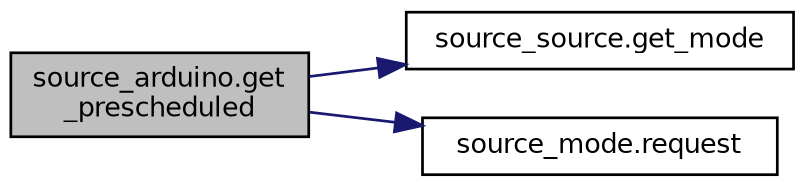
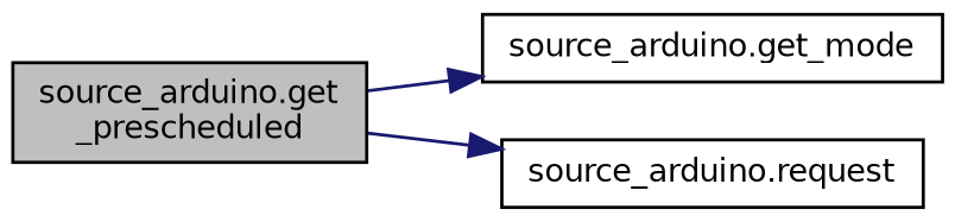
  digraph {
    fontname="DejaVu Sans"
    rankdir=LR
    node [color=black fillcolor=white fontname="DejaVu Sans" fontsize=10 shape=record style=filled]
    edge [color=midnightblue fontname="DejaVu Sans" fontsize=10 labelfontname=Helvetica labelfontsize=10 style=solid]
    n1 [fillcolor=grey75 fontcolor=black height=0.2 label="source_arduino.get\l_prescheduled" width=0.4]
-   n2 [height=0.2 label="source_source.get_mode" width=0.4]
-   n3 [height=0.2 label="source_mode.request" width=0.4]
+   n2 [height=0.2 label="source_arduino.get_mode" width=0.4]
+   n3 [height=0.2 label="source_arduino.request" width=0.4]
    n1 -> n2
    n1 -> n3
  }
